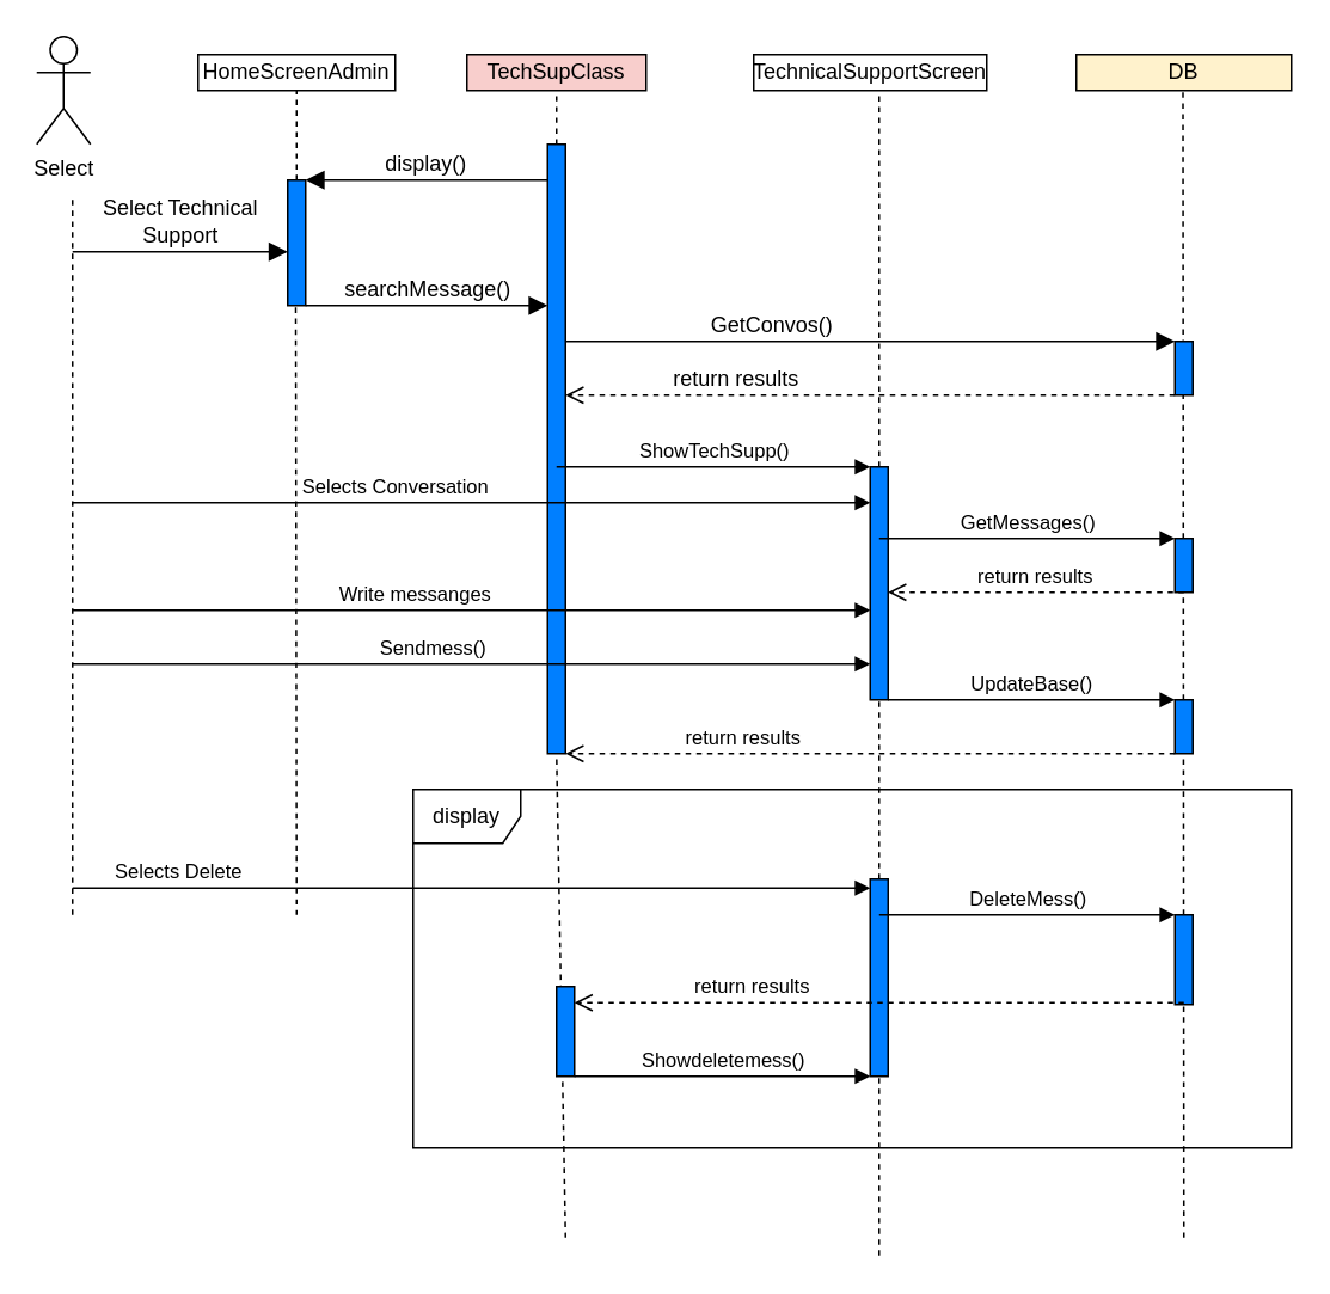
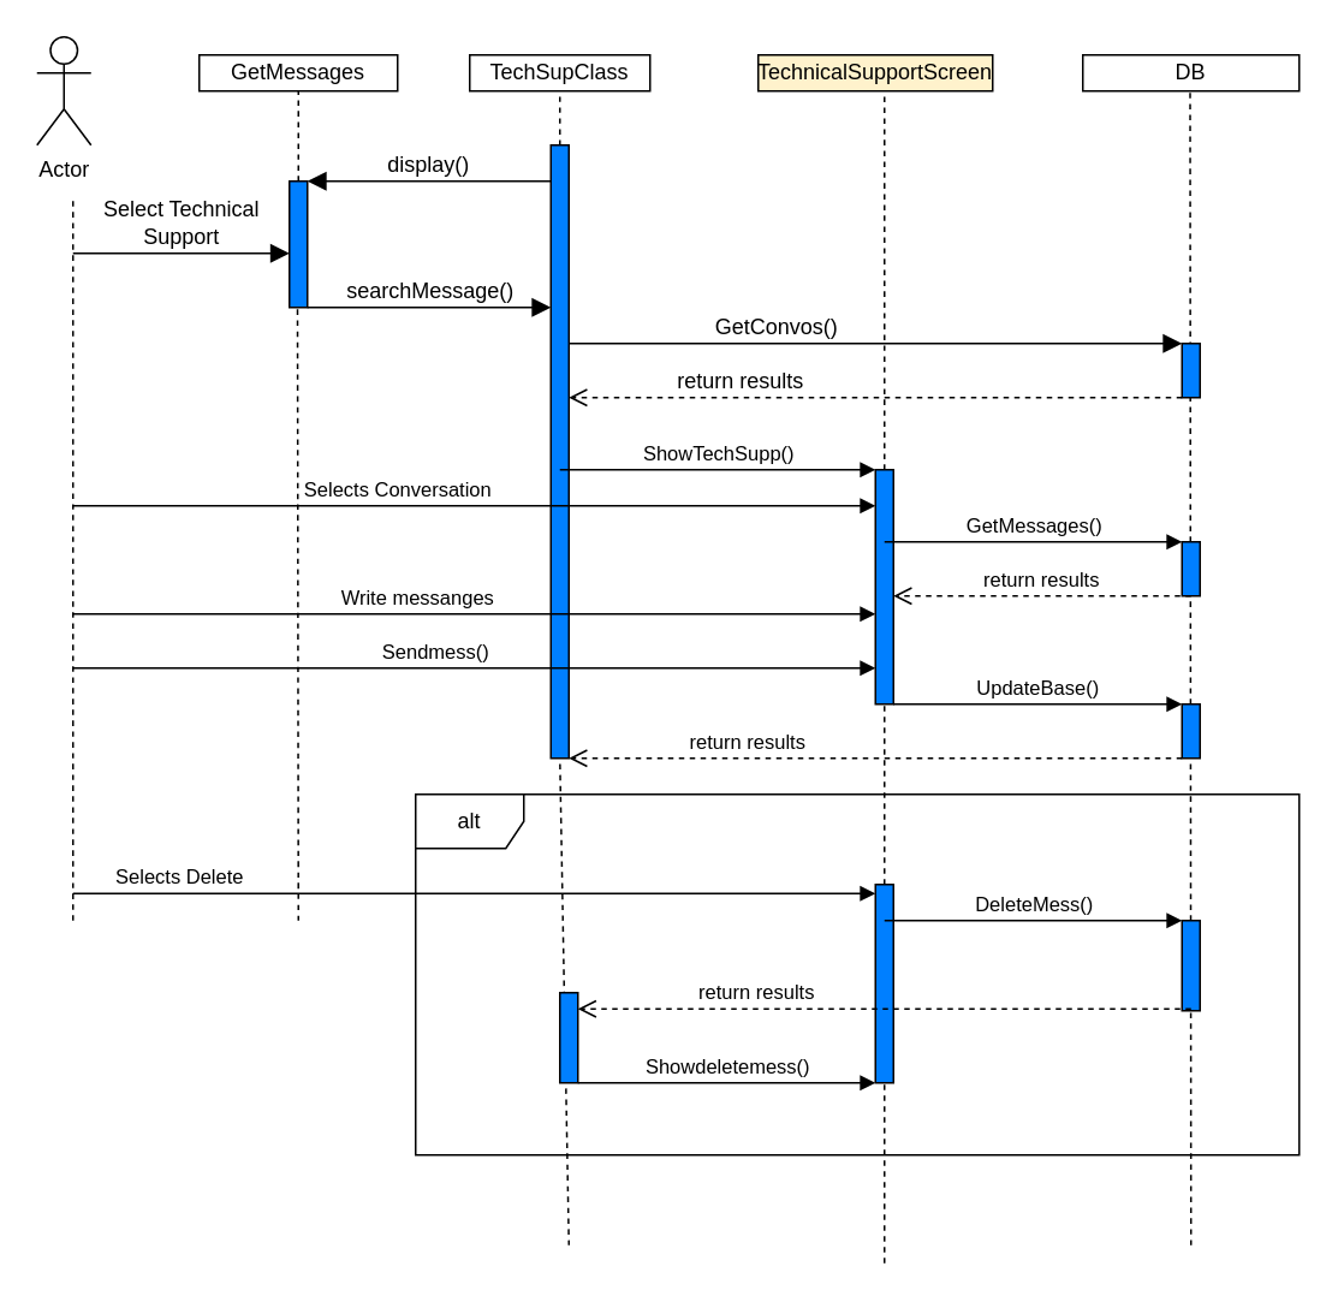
  <mxCell id="0" />
  <mxCell id="1" parent="0" />
- <mxCell id="2" value="Select" style="shape=umlActor;verticalLabelPosition=bottom;verticalAlign=top;html=1;outlineConnect=0;" parent="1" vertex="1"><mxGeometry x="20" y="20" width="30" height="60" as="geometry" /></mxCell>
- <mxCell id="3" value="DB" style="rounded=0;whiteSpace=wrap;html=1;fillColor=#fff2cc;" parent="1" vertex="1"><mxGeometry x="600" y="30" width="120" height="20" as="geometry" /></mxCell>
- <mxCell id="4" value="TechnicalSupportScreen" style="rounded=0;whiteSpace=wrap;html=1;" parent="1" vertex="1"><mxGeometry x="420" y="30" width="130" height="20" as="geometry" /></mxCell>
- <mxCell id="5" value="TechSupClass" style="rounded=0;whiteSpace=wrap;html=1;fillColor=#f8cecc;" parent="1" vertex="1"><mxGeometry x="260" y="30" width="100" height="20" as="geometry" /></mxCell>
- <mxCell id="6" value="HomeScreenAdmin" style="rounded=0;whiteSpace=wrap;html=1;" parent="1" vertex="1"><mxGeometry x="110" y="30" width="110" height="20" as="geometry" /></mxCell>
+ <mxCell id="2" value="Actor" style="shape=umlActor;verticalLabelPosition=bottom;verticalAlign=top;html=1;outlineConnect=0;" parent="1" vertex="1"><mxGeometry x="20" y="20" width="30" height="60" as="geometry" /></mxCell>
+ <mxCell id="3" value="DB" style="rounded=0;whiteSpace=wrap;html=1;" parent="1" vertex="1"><mxGeometry x="600" y="30" width="120" height="20" as="geometry" /></mxCell>
+ <mxCell id="4" value="TechnicalSupportScreen" style="rounded=0;whiteSpace=wrap;html=1;fillColor=#fff2cc;" parent="1" vertex="1"><mxGeometry x="420" y="30" width="130" height="20" as="geometry" /></mxCell>
+ <mxCell id="5" value="TechSupClass" style="rounded=0;whiteSpace=wrap;html=1;" parent="1" vertex="1"><mxGeometry x="260" y="30" width="100" height="20" as="geometry" /></mxCell>
+ <mxCell id="6" value="GetMessages" style="rounded=0;whiteSpace=wrap;html=1;" parent="1" vertex="1"><mxGeometry x="110" y="30" width="110" height="20" as="geometry" /></mxCell>
  <mxCell id="7" value="" style="endArrow=none;dashed=1;html=1;rounded=0;fontSize=12;startSize=8;endSize=8;curved=1;" parent="1" source="23" edge="1"><mxGeometry width="50" height="50" relative="1" as="geometry"><mxPoint x="490" y="510" as="sourcePoint" /><mxPoint x="490" y="50" as="targetPoint" /></mxGeometry></mxCell>
  <mxCell id="8" value="" style="endArrow=none;dashed=1;html=1;rounded=0;fontSize=12;startSize=8;endSize=8;curved=1;" parent="1" source="17" edge="1"><mxGeometry width="50" height="50" relative="1" as="geometry"><mxPoint x="310" y="510" as="sourcePoint" /><mxPoint x="310" y="50" as="targetPoint" /></mxGeometry></mxCell>
  <mxCell id="9" value="" style="endArrow=none;dashed=1;html=1;rounded=0;fontSize=12;startSize=8;endSize=8;curved=1;entryX=0.5;entryY=1;entryDx=0;entryDy=0;" parent="1" source="13" target="6" edge="1"><mxGeometry width="50" height="50" relative="1" as="geometry"><mxPoint x="170" y="510" as="sourcePoint" /><mxPoint x="150" y="50" as="targetPoint" /></mxGeometry></mxCell>
  <mxCell id="10" value="" style="endArrow=none;dashed=1;html=1;rounded=0;fontSize=12;startSize=8;endSize=8;curved=1;" parent="1" edge="1"><mxGeometry width="50" height="50" relative="1" as="geometry"><mxPoint x="40" y="510" as="sourcePoint" /><mxPoint x="40" y="110" as="targetPoint" /></mxGeometry></mxCell>
  <mxCell id="11" value="" style="endArrow=none;dashed=1;html=1;rounded=0;fontSize=12;startSize=8;endSize=8;curved=1;" parent="1" edge="1"><mxGeometry width="50" height="50" relative="1" as="geometry"><mxPoint x="660" y="690" as="sourcePoint" /><mxPoint x="659.5" y="50" as="targetPoint" /></mxGeometry></mxCell>
  <mxCell id="12" value="Select Technical&lt;div&gt;Support&lt;/div&gt;" style="html=1;verticalAlign=bottom;endArrow=block;curved=0;rounded=0;fontSize=12;startSize=8;endSize=8;" parent="1" target="13" edge="1"><mxGeometry width="80" relative="1" as="geometry"><mxPoint x="40" y="140" as="sourcePoint" /><mxPoint x="140" y="140" as="targetPoint" /></mxGeometry></mxCell>
  <mxCell id="13" value="" style="html=1;points=[[0,0,0,0,5],[0,1,0,0,-5],[1,0,0,0,5],[1,1,0,0,-5]];perimeter=orthogonalPerimeter;outlineConnect=0;targetShapes=umlLifeline;portConstraint=eastwest;newEdgeStyle={&quot;curved&quot;:0,&quot;rounded&quot;:0};fillColor=#007FFF;" parent="1" vertex="1"><mxGeometry x="160" y="100" width="10" height="70" as="geometry" /></mxCell>
  <mxCell id="14" value="searchMessage()" style="html=1;verticalAlign=bottom;endArrow=block;curved=0;rounded=0;fontSize=12;startSize=8;endSize=8;" parent="1" target="17" edge="1"><mxGeometry width="80" relative="1" as="geometry"><mxPoint x="170" y="170" as="sourcePoint" /><mxPoint x="240" y="170" as="targetPoint" /></mxGeometry></mxCell>
  <mxCell id="15" value="display()" style="html=1;verticalAlign=bottom;endArrow=block;curved=0;rounded=0;fontSize=12;startSize=8;endSize=8;" parent="1" source="17" edge="1"><mxGeometry width="80" relative="1" as="geometry"><mxPoint x="260" y="120" as="sourcePoint" /><mxPoint x="170" y="100" as="targetPoint" /></mxGeometry></mxCell>
  <mxCell id="16" value="" style="endArrow=none;dashed=1;html=1;rounded=0;fontSize=12;startSize=8;endSize=8;curved=1;" parent="1" edge="1"><mxGeometry width="50" height="50" relative="1" as="geometry"><mxPoint x="315" y="690" as="sourcePoint" /><mxPoint x="310" y="420" as="targetPoint" /></mxGeometry></mxCell>
  <mxCell id="17" value="" style="html=1;points=[[0,0,0,0,5],[0,1,0,0,-5],[1,0,0,0,5],[1,1,0,0,-5]];perimeter=orthogonalPerimeter;outlineConnect=0;targetShapes=umlLifeline;portConstraint=eastwest;newEdgeStyle={&quot;curved&quot;:0,&quot;rounded&quot;:0};fillColor=#007FFF;" parent="1" vertex="1"><mxGeometry x="305" y="80" width="10" height="340" as="geometry" /></mxCell>
  <mxCell id="18" value="" style="endArrow=none;dashed=1;html=1;rounded=0;fontSize=12;startSize=8;endSize=8;curved=1;" parent="1" edge="1"><mxGeometry width="50" height="50" relative="1" as="geometry"><mxPoint x="165" y="510" as="sourcePoint" /><mxPoint x="164.5" y="170" as="targetPoint" /></mxGeometry></mxCell>
  <mxCell id="19" value="" style="html=1;points=[[0,0,0,0,5],[0,1,0,0,-5],[1,0,0,0,5],[1,1,0,0,-5]];perimeter=orthogonalPerimeter;outlineConnect=0;targetShapes=umlLifeline;portConstraint=eastwest;newEdgeStyle={&quot;curved&quot;:0,&quot;rounded&quot;:0};fillColor=#007FFF;" parent="1" vertex="1"><mxGeometry x="655" y="190" width="10" height="30" as="geometry" /></mxCell>
  <mxCell id="20" value="GetConvos()" style="html=1;verticalAlign=bottom;endArrow=block;curved=0;rounded=0;fontSize=12;startSize=8;endSize=8;" parent="1" target="19" edge="1"><mxGeometry x="-0.324" width="80" relative="1" as="geometry"><mxPoint x="315" y="190" as="sourcePoint" /><mxPoint x="395" y="190" as="targetPoint" /><mxPoint as="offset" /></mxGeometry></mxCell>
  <mxCell id="21" value="return results" style="html=1;verticalAlign=bottom;endArrow=open;dashed=1;endSize=8;curved=0;rounded=0;fontSize=12;" parent="1" target="17" edge="1"><mxGeometry x="0.441" relative="1" as="geometry"><mxPoint x="655" y="220" as="sourcePoint" /><mxPoint x="575" y="220" as="targetPoint" /><mxPoint as="offset" /></mxGeometry></mxCell>
  <mxCell id="22" value="ShowTechSupp()" style="html=1;verticalAlign=bottom;endArrow=block;curved=0;rounded=0;" parent="1" target="23" edge="1"><mxGeometry width="80" relative="1" as="geometry"><mxPoint x="310" y="260" as="sourcePoint" /><mxPoint x="390" y="260" as="targetPoint" /></mxGeometry></mxCell>
  <mxCell id="23" value="" style="html=1;points=[[0,0,0,0,5],[0,1,0,0,-5],[1,0,0,0,5],[1,1,0,0,-5]];perimeter=orthogonalPerimeter;outlineConnect=0;targetShapes=umlLifeline;portConstraint=eastwest;newEdgeStyle={&quot;curved&quot;:0,&quot;rounded&quot;:0};fillColor=#007FFF;" parent="1" vertex="1"><mxGeometry x="485" y="260" width="10" height="130" as="geometry" /></mxCell>
  <mxCell id="24" value="Selects Conversation" style="html=1;verticalAlign=bottom;endArrow=block;curved=0;rounded=0;" parent="1" target="23" edge="1"><mxGeometry x="-0.191" width="80" relative="1" as="geometry"><mxPoint x="40" y="280" as="sourcePoint" /><mxPoint x="120" y="280" as="targetPoint" /><mxPoint as="offset" /></mxGeometry></mxCell>
  <mxCell id="25" value="GetMessages()" style="html=1;verticalAlign=bottom;endArrow=block;curved=0;rounded=0;" parent="1" target="26" edge="1"><mxGeometry width="80" relative="1" as="geometry"><mxPoint x="490" y="300" as="sourcePoint" /><mxPoint x="570" y="300" as="targetPoint" /></mxGeometry></mxCell>
  <mxCell id="26" value="" style="html=1;points=[[0,0,0,0,5],[0,1,0,0,-5],[1,0,0,0,5],[1,1,0,0,-5]];perimeter=orthogonalPerimeter;outlineConnect=0;targetShapes=umlLifeline;portConstraint=eastwest;newEdgeStyle={&quot;curved&quot;:0,&quot;rounded&quot;:0};fillColor=#007FFF;" parent="1" vertex="1"><mxGeometry x="655" y="300" width="10" height="30" as="geometry" /></mxCell>
  <mxCell id="27" value="return results" style="html=1;verticalAlign=bottom;endArrow=open;dashed=1;endSize=8;curved=0;rounded=0;" parent="1" target="23" edge="1"><mxGeometry relative="1" as="geometry"><mxPoint x="660" y="330" as="sourcePoint" /><mxPoint x="580" y="330" as="targetPoint" /></mxGeometry></mxCell>
  <mxCell id="28" value="Write messanges" style="html=1;verticalAlign=bottom;endArrow=block;curved=0;rounded=0;" parent="1" target="23" edge="1"><mxGeometry x="-0.142" width="80" relative="1" as="geometry"><mxPoint x="40" y="340" as="sourcePoint" /><mxPoint x="460" y="340" as="targetPoint" /><mxPoint as="offset" /></mxGeometry></mxCell>
  <mxCell id="29" value="Sendmess()" style="html=1;verticalAlign=bottom;endArrow=block;curved=0;rounded=0;" parent="1" target="23" edge="1"><mxGeometry x="-0.095" width="80" relative="1" as="geometry"><mxPoint x="40" y="370" as="sourcePoint" /><mxPoint x="480" y="370" as="targetPoint" /><mxPoint as="offset" /></mxGeometry></mxCell>
  <mxCell id="30" value="UpdateBase()" style="html=1;verticalAlign=bottom;endArrow=block;curved=0;rounded=0;" parent="1" target="31" edge="1"><mxGeometry width="80" relative="1" as="geometry"><mxPoint x="495" y="390" as="sourcePoint" /><mxPoint x="660" y="390" as="targetPoint" /></mxGeometry></mxCell>
  <mxCell id="31" value="" style="html=1;points=[[0,0,0,0,5],[0,1,0,0,-5],[1,0,0,0,5],[1,1,0,0,-5]];perimeter=orthogonalPerimeter;outlineConnect=0;targetShapes=umlLifeline;portConstraint=eastwest;newEdgeStyle={&quot;curved&quot;:0,&quot;rounded&quot;:0};fillColor=#007FFF;" parent="1" vertex="1"><mxGeometry x="655" y="390" width="10" height="30" as="geometry" /></mxCell>
  <mxCell id="32" value="return results" style="html=1;verticalAlign=bottom;endArrow=open;dashed=1;endSize=8;curved=0;rounded=0;" parent="1" target="17" edge="1"><mxGeometry x="0.419" relative="1" as="geometry"><mxPoint x="655" y="420" as="sourcePoint" /><mxPoint x="360" y="420" as="targetPoint" /><mxPoint as="offset" /></mxGeometry></mxCell>
- <mxCell id="33" value="display" style="shape=umlFrame;whiteSpace=wrap;html=1;pointerEvents=0;" parent="1" vertex="1"><mxGeometry x="230" y="440" width="490" height="200" as="geometry" /></mxCell>
+ <mxCell id="33" value="alt" style="shape=umlFrame;whiteSpace=wrap;html=1;pointerEvents=0;" parent="1" vertex="1"><mxGeometry x="230" y="440" width="490" height="200" as="geometry" /></mxCell>
  <mxCell id="34" value="Selects Delete" style="html=1;verticalAlign=bottom;endArrow=block;curved=0;rounded=0;entryX=0;entryY=0;entryDx=0;entryDy=5;entryPerimeter=0;" parent="1" target="37" edge="1"><mxGeometry x="-0.733" width="80" relative="1" as="geometry"><mxPoint x="40" y="495" as="sourcePoint" /><mxPoint x="490" y="490" as="targetPoint" /><mxPoint as="offset" /></mxGeometry></mxCell>
  <mxCell id="35" value="" style="endArrow=none;dashed=1;html=1;rounded=0;" parent="1" source="37" target="23" edge="1"><mxGeometry width="50" height="50" relative="1" as="geometry"><mxPoint x="490" y="700" as="sourcePoint" /><mxPoint x="490" y="400" as="targetPoint" /></mxGeometry></mxCell>
  <mxCell id="36" value="" style="endArrow=none;dashed=1;html=1;rounded=0;" parent="1" target="37" edge="1"><mxGeometry width="50" height="50" relative="1" as="geometry"><mxPoint x="490" y="700" as="sourcePoint" /><mxPoint x="490" y="390" as="targetPoint" /></mxGeometry></mxCell>
  <mxCell id="37" value="" style="html=1;points=[[0,0,0,0,5],[0,1,0,0,-5],[1,0,0,0,5],[1,1,0,0,-5]];perimeter=orthogonalPerimeter;outlineConnect=0;targetShapes=umlLifeline;portConstraint=eastwest;newEdgeStyle={&quot;curved&quot;:0,&quot;rounded&quot;:0};fillColor=#007FFF;" parent="1" vertex="1"><mxGeometry x="485" y="490" width="10" height="110" as="geometry" /></mxCell>
  <mxCell id="38" value="DeleteMess()" style="html=1;verticalAlign=bottom;endArrow=block;curved=0;rounded=0;entryX=0;entryY=0;entryDx=0;entryDy=0;entryPerimeter=0;" parent="1" target="39" edge="1"><mxGeometry width="80" relative="1" as="geometry"><mxPoint x="490" y="510" as="sourcePoint" /><mxPoint x="660" y="510" as="targetPoint" /></mxGeometry></mxCell>
  <mxCell id="39" value="" style="html=1;points=[[0,0,0,0,5],[0,1,0,0,-5],[1,0,0,0,5],[1,1,0,0,-5]];perimeter=orthogonalPerimeter;outlineConnect=0;targetShapes=umlLifeline;portConstraint=eastwest;newEdgeStyle={&quot;curved&quot;:0,&quot;rounded&quot;:0};fillColor=#007FFF;" parent="1" vertex="1"><mxGeometry x="655" y="510" width="10" height="50" as="geometry" /></mxCell>
  <mxCell id="40" value="" style="html=1;points=[[0,0,0,0,5],[0,1,0,0,-5],[1,0,0,0,5],[1,1,0,0,-5]];perimeter=orthogonalPerimeter;outlineConnect=0;targetShapes=umlLifeline;portConstraint=eastwest;newEdgeStyle={&quot;curved&quot;:0,&quot;rounded&quot;:0};fillColor=#007FFF;" parent="1" vertex="1"><mxGeometry x="310" y="550" width="10" height="50" as="geometry" /></mxCell>
  <mxCell id="41" value="return results" style="html=1;verticalAlign=bottom;endArrow=open;dashed=1;endSize=8;curved=0;rounded=0;" parent="1" edge="1"><mxGeometry x="0.419" relative="1" as="geometry"><mxPoint x="660" y="559" as="sourcePoint" /><mxPoint x="320" y="559" as="targetPoint" /><mxPoint as="offset" /></mxGeometry></mxCell>
  <mxCell id="42" value="Showdeletemess()" style="html=1;verticalAlign=bottom;endArrow=block;curved=0;rounded=0;" parent="1" target="37" edge="1"><mxGeometry width="80" relative="1" as="geometry"><mxPoint x="320" y="600" as="sourcePoint" /><mxPoint x="400" y="600" as="targetPoint" /></mxGeometry></mxCell>
